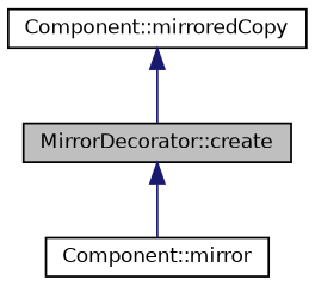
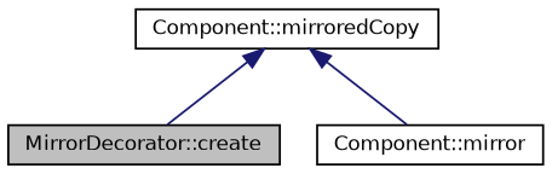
  digraph {
    rankdir=TB
    node [color=black fillcolor=white fontname=Helvetica fontsize=10 shape=record style=filled]
    edge [color=midnightblue dir=back fontname=Helvetica fontsize=10 labelfontname=Helvetica labelfontsize=10 style=solid]
    n1 [fillcolor=grey75 fontcolor=black height=0.2 label="MirrorDecorator::create" width=0.4]
    n2 [height=0.2 label="Component::mirror" width=0.4]
    n3 [height=0.2 label="Component::mirroredCopy" width=0.4]
-   n1 -> n2
+   n3 -> n2
    n3 -> n1
  }
